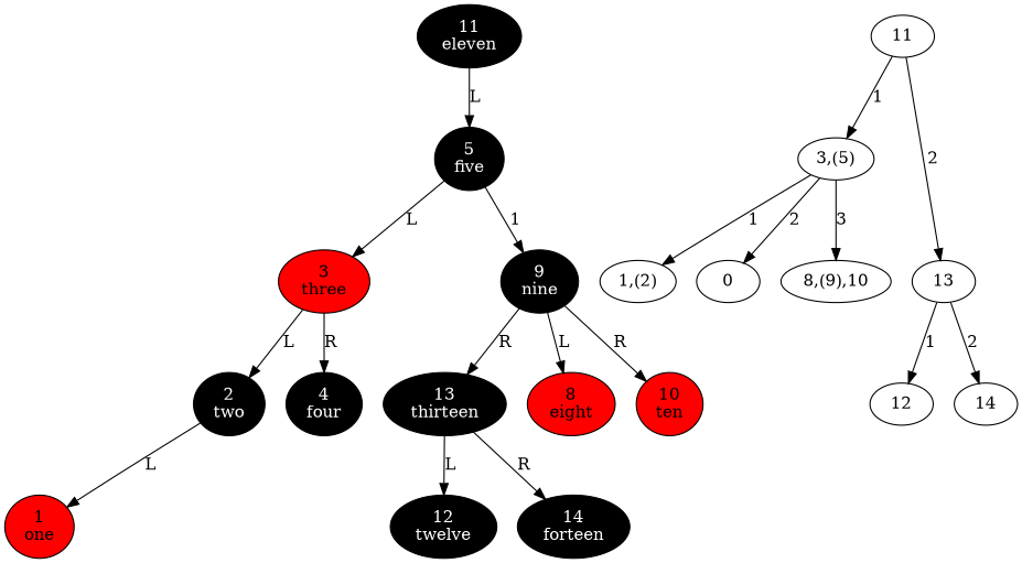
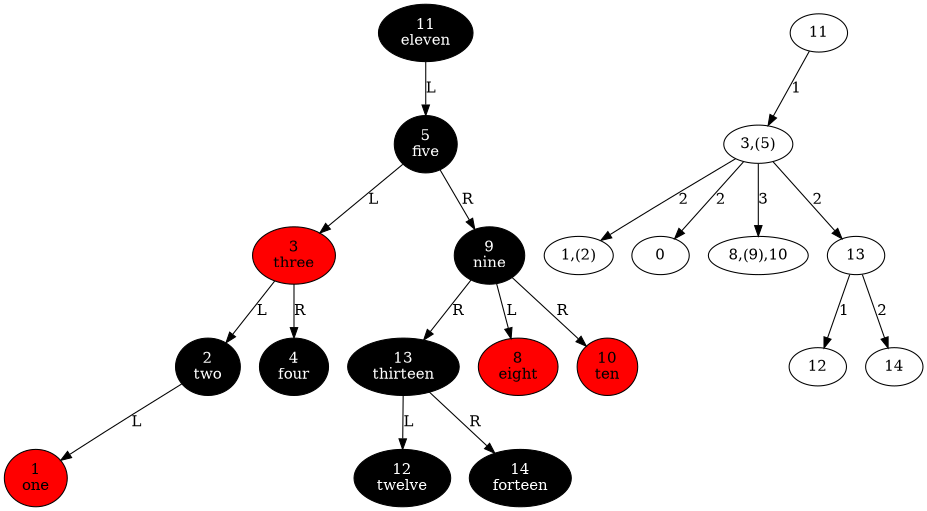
  digraph {
    fontname="DejaVu Serif"
    node [fontname="DejaVu Serif" style=filled]
    edge [fontname="DejaVu Serif"]
    n1 [fillcolor=black fontcolor=white label="11\neleven"]
    n2 [fillcolor=black fontcolor=white label="5\nfive"]
    n3 [fillcolor=red label="3\nthree"]
    n4 [fillcolor=black fontcolor=white label="9\nnine"]
    n5 [fillcolor=black fontcolor=white label="13\nthirteen"]
    n6 [fillcolor=black fontcolor=white label="12\ntwelve"]
    n7 [fillcolor=black fontcolor=white label="14\nforteen"]
    n8 [fillcolor=black fontcolor=white label="2\ntwo"]
    n9 [fillcolor=black fontcolor=white label="4\nfour"]
    n10 [fillcolor=red label="8\neight"]
    n11 [fillcolor=red label="10\nten"]
    n12 [fillcolor=red label="1\none"]
    node_rb_685325104_R [style=invis]
    n14 [label=11 style=""]
    n15 [label="3,(5)" style=""]
    n16 [label=13 style=""]
    n17 [label="1,(2)" style=""]
    n18 [label=0 style=""]
    n19 [label="8,(9),10" style=""]
    n20 [label=12 style=""]
    n21 [label=14 style=""]
    n1 -> n2 [label=L taildir=sw]
    n2 -> n3 [label=L taildir=sw]
-   n2 -> n4 [label=1 taildir=se]
+   n2 -> n4 [label=R taildir=se]
    n3 -> n8 [label=L taildir=sw]
    n3 -> n9 [label=R taildir=se]
    n4 -> n5 [label=R taildir=se]
    n4 -> n10 [label=L taildir=sw]
    n4 -> n11 [label=R taildir=se]
    n5 -> n6 [label=L taildir=sw]
    n5 -> n7 [label=R taildir=se]
    n8 -> n12 [label=L taildir=sw]
    n8 -> node_rb_685325104_R [style=invis]
    n14 -> n15 [label=1]
-   n14 -> n16 [label=2]
-   n15 -> n17 [label=1]
+   n15 -> n16 [label=2]
+   n15 -> n17 [label=2]
    n15 -> n18 [label=2]
    n15 -> n19 [label=3]
    n16 -> n20 [label=1]
    n16 -> n21 [label=2]
  }
